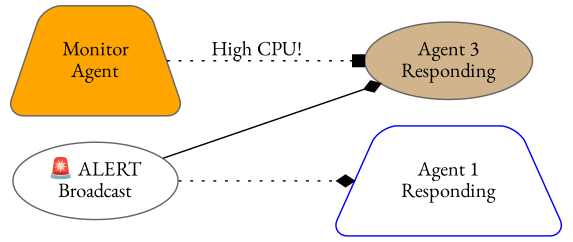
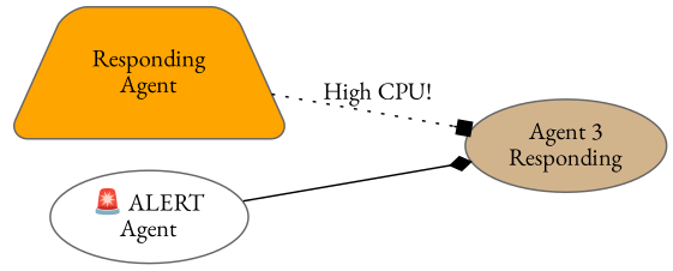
  digraph {
    fontname="EB Garamond"
    rankdir=LR
    node [color=gray40 fillcolor=white fontname="EB Garamond" shape=trapezium style="rounded,filled"]
    edge [arrowhead=diamond fontname="EB Garamond" style=dotted]
-   n1 [fillcolor=orange label="Monitor\nAgent"]
+   n1 [fillcolor=orange label="Responding\nAgent"]
    n2 [fillcolor=tan label="Agent 3\nResponding" shape=ellipse]
-   n3 [label="🚨 ALERT\nBroadcast" shape=ellipse]
-   n4 [color=blue label="Agent 1\nResponding"]
+   n3 [label="🚨 ALERT\nAgent" shape=ellipse]
    n1 -> n2 [arrowhead=box label="High CPU!"]
    n3 -> n2 [style=solid]
-   n3 -> n4
  }
